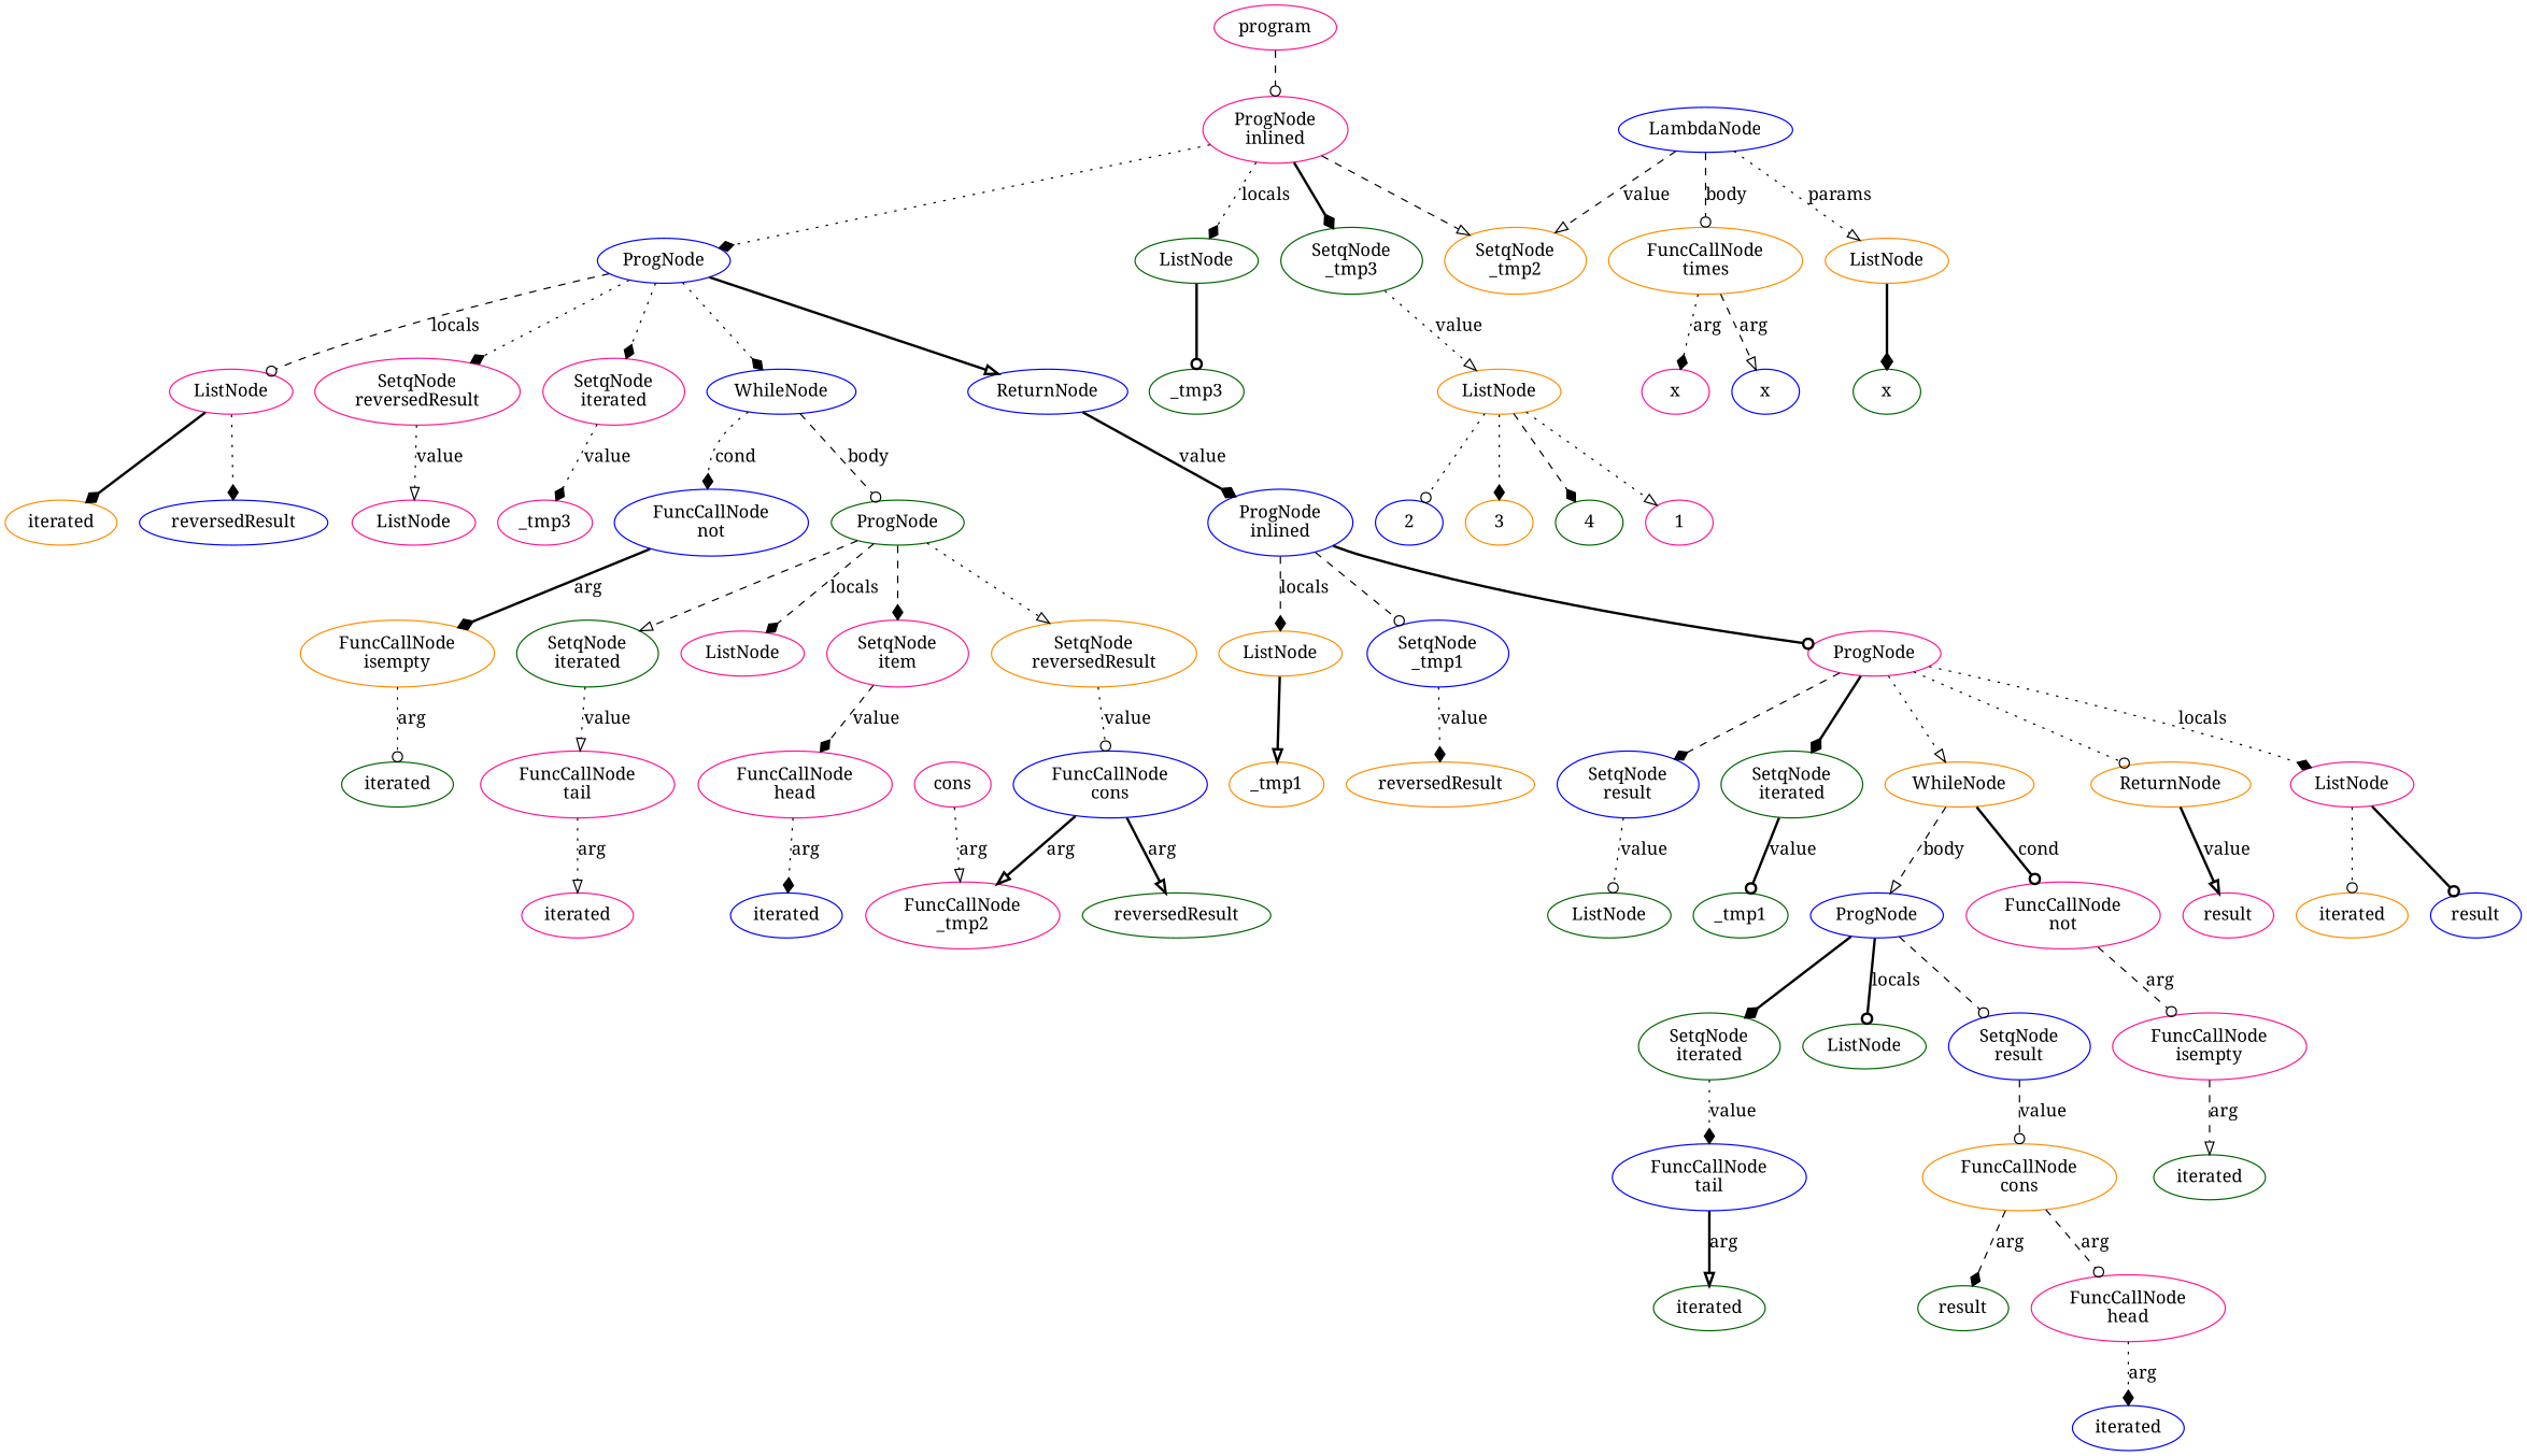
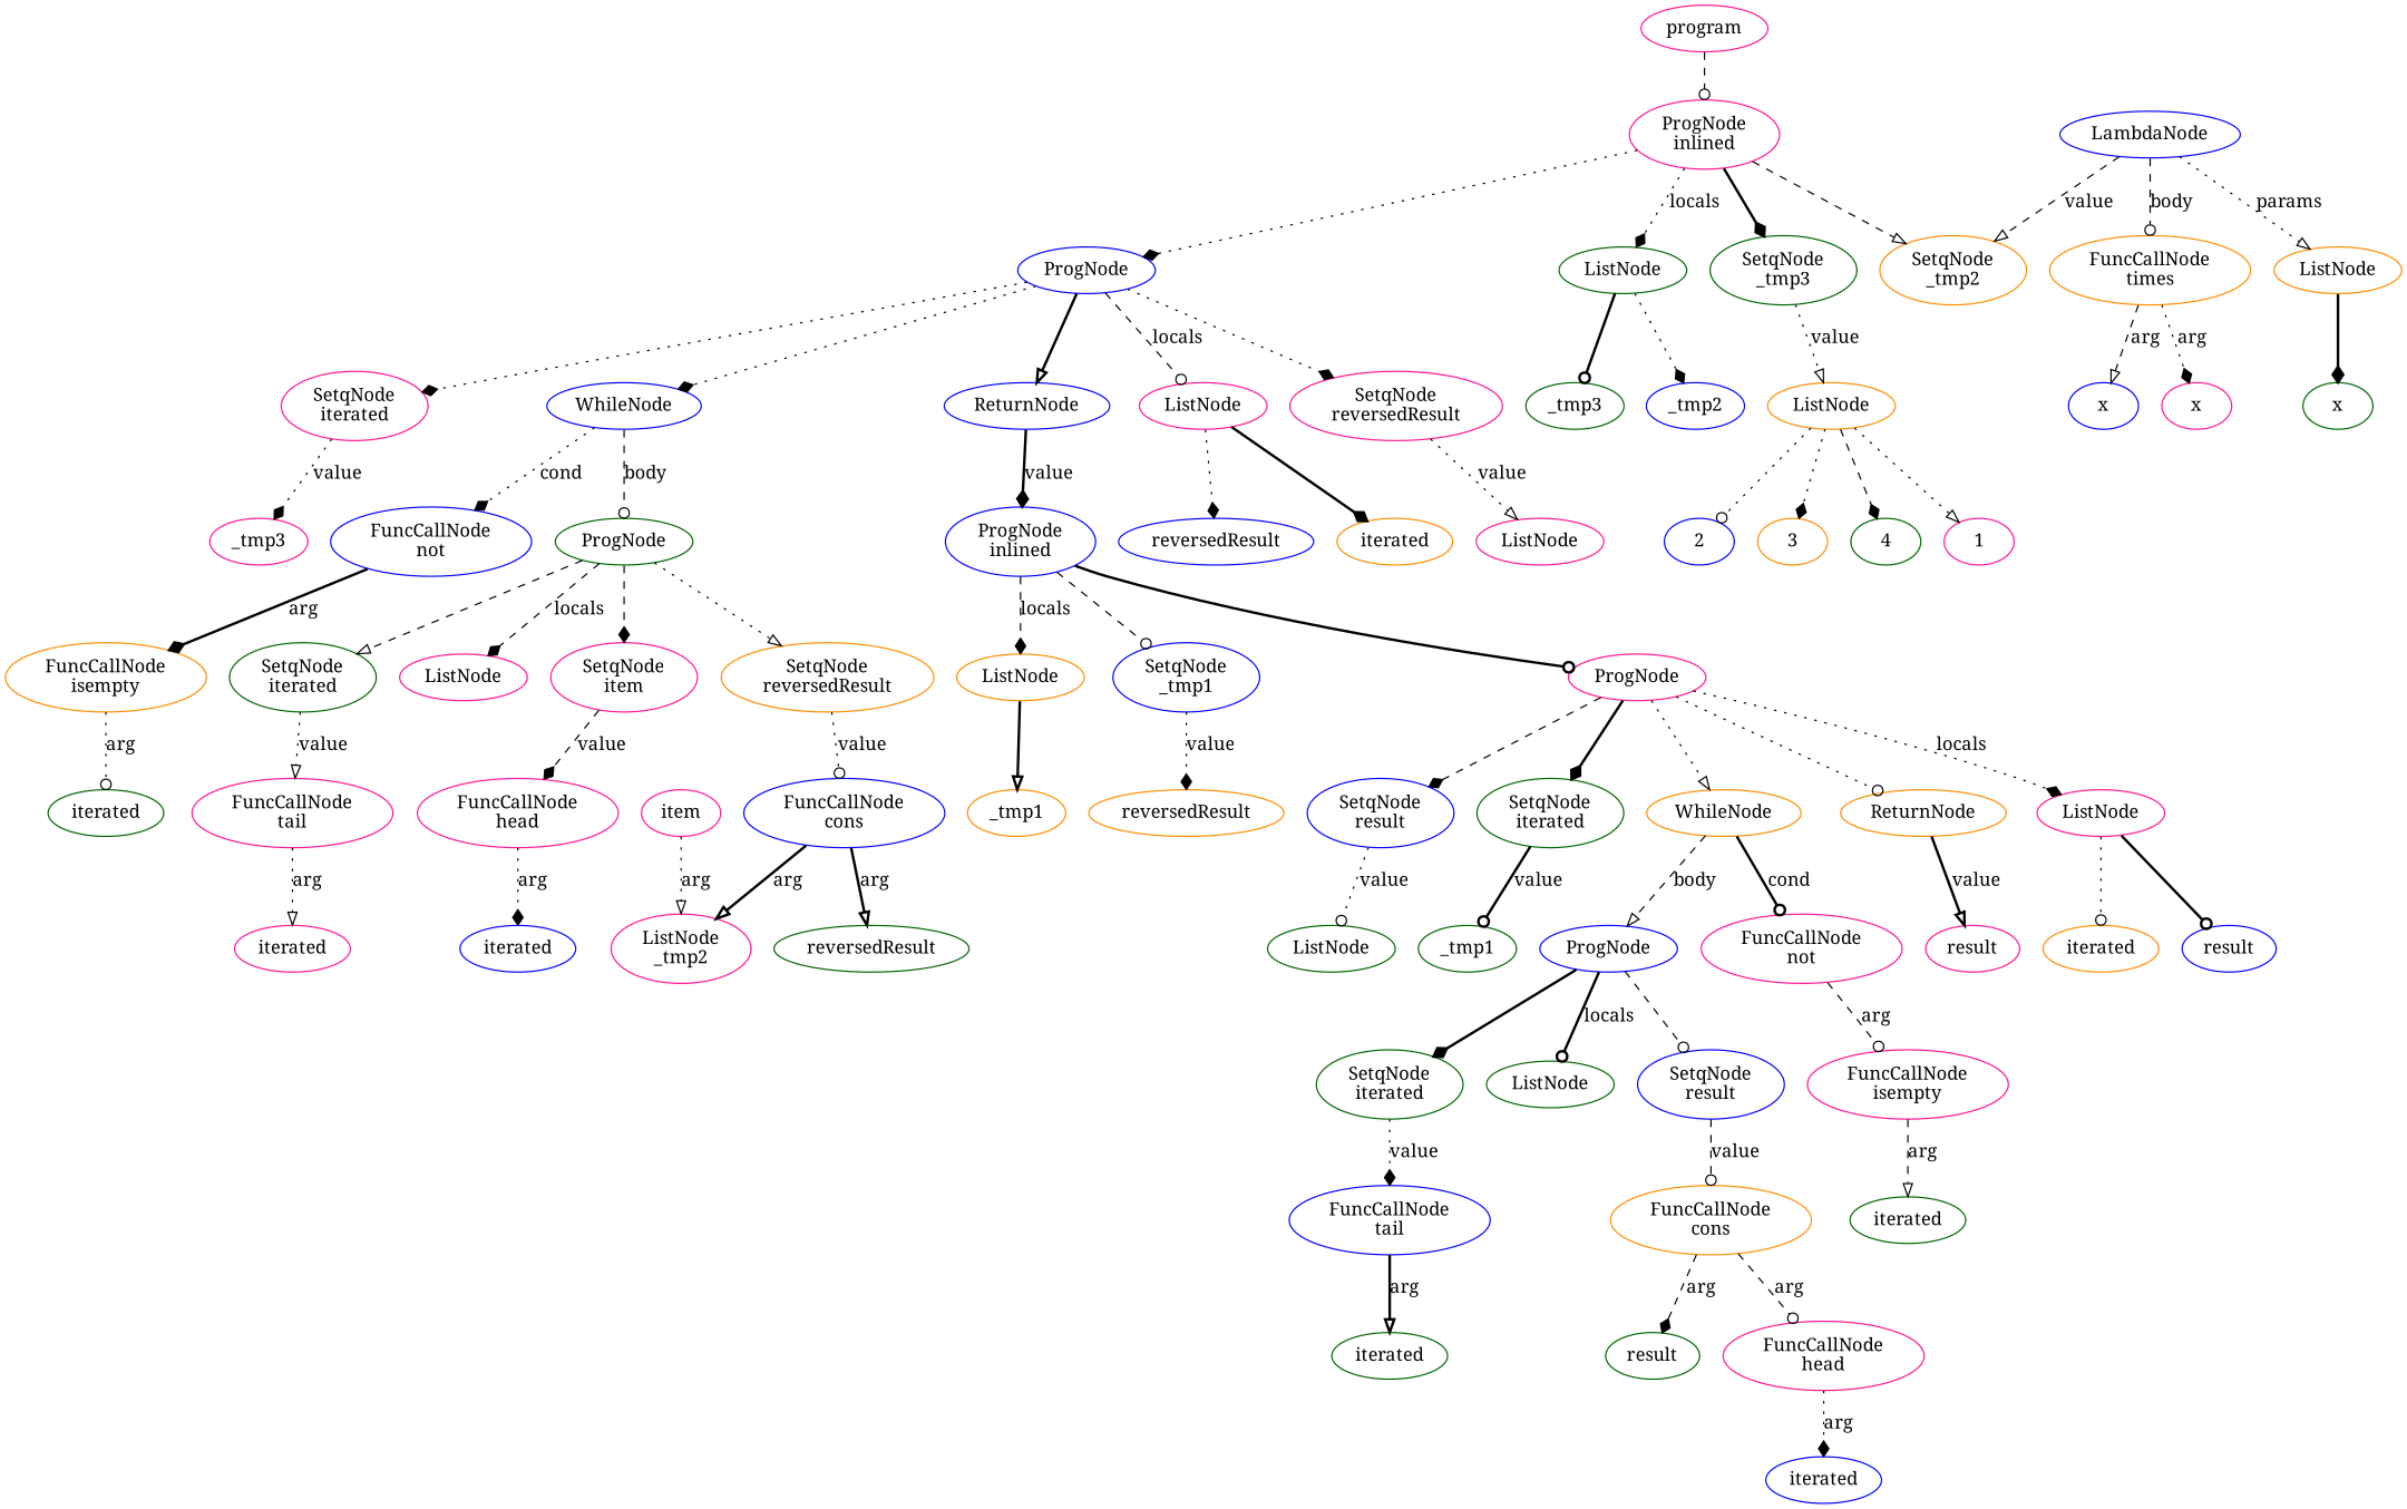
  digraph {
    fontname="Noto Serif"
    node [color=deeppink fontname="Noto Serif"]
    edge [arrowhead=diamond fontname="Noto Serif" style=dotted]
    n1 [label=program]
    n2 [label="ProgNode\ninlined"]
    n3 [color=darkgreen label="ListNode\n"]
    n4 [color=darkorange label="SetqNode\n_tmp2"]
    n5 [color=darkgreen label="SetqNode\n_tmp3"]
    n6 [color=blue label="ProgNode\n"]
+   n7 [color=blue label=_tmp2]
    n8 [color=darkgreen label=_tmp3]
    n9 [color=darkorange label="ListNode\n"]
    n10 [label="ListNode\n"]
    n11 [label="SetqNode\nreversedResult"]
    n12 [label="SetqNode\niterated"]
    n13 [color=blue label="WhileNode\n"]
    n14 [color=blue label="ReturnNode\n"]
    n15 [color=blue label="LambdaNode\n"]
    n16 [color=darkorange label="ListNode\n"]
    n17 [color=darkorange label="FuncCallNode\ntimes"]
    n18 [label=1]
    n19 [color=blue label=2]
    n20 [color=darkorange label=3]
    n21 [color=darkgreen label=4]
    n22 [color=blue label=reversedResult]
    n23 [color=darkorange label=iterated]
    n24 [label="ListNode\n"]
    n25 [label=_tmp3]
    n26 [color=blue label="FuncCallNode\nnot"]
    n27 [color=darkgreen label="ProgNode\n"]
    n28 [color=blue label="ProgNode\ninlined"]
    n29 [color=darkgreen label=x]
    n30 [color=blue label=x]
    n31 [label=x]
    n32 [color=darkorange label="FuncCallNode\nisempty"]
    n33 [label="ListNode\n"]
    n34 [label="SetqNode\nitem"]
    n35 [color=darkorange label="SetqNode\nreversedResult"]
    n36 [color=darkgreen label="SetqNode\niterated"]
    n37 [color=darkorange label="ListNode\n"]
    n38 [color=blue label="SetqNode\n_tmp1"]
    n39 [label="ProgNode\n"]
    n40 [color=darkgreen label=iterated]
    n41 [label="FuncCallNode\nhead"]
    n42 [color=blue label="FuncCallNode\ncons"]
    n43 [label="FuncCallNode\ntail"]
    n44 [color=blue label=iterated]
-   n45 [label="FuncCallNode\n_tmp2"]
+   n45 [label="ListNode\n_tmp2"]
    n46 [color=darkgreen label=reversedResult]
    n47 [label=iterated]
-   n48 [label=cons]
+   n48 [label=item]
    n49 [color=darkorange label=_tmp1]
    n50 [color=darkorange label=reversedResult]
    n51 [label="ListNode\n"]
    n52 [color=blue label="SetqNode\nresult"]
    n53 [color=darkgreen label="SetqNode\niterated"]
    n54 [color=darkorange label="WhileNode\n"]
    n55 [color=darkorange label="ReturnNode\n"]
    n56 [color=blue label=result]
    n57 [color=darkorange label=iterated]
    n58 [color=darkgreen label="ListNode\n"]
    n59 [color=darkgreen label=_tmp1]
    n60 [label="FuncCallNode\nnot"]
    n61 [color=blue label="ProgNode\n"]
    n62 [label=result]
    n63 [label="FuncCallNode\nisempty"]
    n64 [color=darkgreen label="ListNode\n"]
    n65 [color=blue label="SetqNode\nresult"]
    n66 [color=darkgreen label="SetqNode\niterated"]
    n67 [color=darkgreen label=iterated]
    n68 [color=darkorange label="FuncCallNode\ncons"]
    n69 [color=blue label="FuncCallNode\ntail"]
    n70 [label="FuncCallNode\nhead"]
    n71 [color=darkgreen label=result]
    n72 [color=darkgreen label=iterated]
    n73 [color=blue label=iterated]
    n1 -> n2 [arrowhead=odot style=dashed]
    n2 -> n3 [label=locals]
    n2 -> n4 [arrowhead=onormal style=dashed]
    n2 -> n5 [style=bold]
    n2 -> n6
+   n3 -> n7
    n3 -> n8 [arrowhead=odot style=bold]
    n5 -> n9 [arrowhead=onormal label=value]
    n6 -> n10 [arrowhead=odot label=locals style=dashed]
    n6 -> n11
    n6 -> n12
    n6 -> n13
    n6 -> n14 [arrowhead=onormal style=bold]
    n9 -> n18 [arrowhead=onormal]
    n9 -> n19 [arrowhead=odot]
    n9 -> n20
    n9 -> n21 [style=dashed]
    n10 -> n22
    n10 -> n23 [style=bold]
    n11 -> n24 [arrowhead=onormal label=value]
    n12 -> n25 [label=value]
    n13 -> n26 [label=cond]
    n13 -> n27 [arrowhead=odot label=body style=dashed]
    n14 -> n28 [label=value style=bold]
    n15 -> n4 [arrowhead=onormal label=value style=dashed]
    n15 -> n16 [arrowhead=onormal label=params]
    n15 -> n17 [arrowhead=odot label=body style=dashed]
    n16 -> n29 [style=bold]
    n17 -> n30 [arrowhead=onormal label=arg style=dashed]
    n17 -> n31 [label=arg]
    n26 -> n32 [label=arg style=bold]
    n27 -> n33 [label=locals style=dashed]
    n27 -> n34 [style=dashed]
    n27 -> n35 [arrowhead=onormal]
    n27 -> n36 [arrowhead=onormal style=dashed]
    n28 -> n37 [label=locals style=dashed]
    n28 -> n38 [arrowhead=odot style=dashed]
    n28 -> n39 [arrowhead=odot style=bold]
    n32 -> n40 [arrowhead=odot label=arg]
    n34 -> n41 [label=value style=dashed]
    n35 -> n42 [arrowhead=odot label=value]
    n36 -> n43 [arrowhead=onormal label=value]
    n37 -> n49 [arrowhead=onormal style=bold]
    n38 -> n50 [label=value]
    n39 -> n51 [label=locals]
    n39 -> n52 [style=dashed]
    n39 -> n53 [style=bold]
    n39 -> n54 [arrowhead=onormal]
    n39 -> n55 [arrowhead=odot]
    n41 -> n44 [label=arg]
    n42 -> n45 [arrowhead=onormal label=arg style=bold]
    n42 -> n46 [arrowhead=onormal label=arg style=bold]
    n43 -> n47 [arrowhead=onormal label=arg]
    n48 -> n45 [arrowhead=onormal label=arg]
    n51 -> n56 [arrowhead=odot style=bold]
    n51 -> n57 [arrowhead=odot]
    n52 -> n58 [arrowhead=odot label=value]
    n53 -> n59 [arrowhead=odot label=value style=bold]
    n54 -> n60 [arrowhead=odot label=cond style=bold]
    n54 -> n61 [arrowhead=onormal label=body style=dashed]
    n55 -> n62 [arrowhead=onormal label=value style=bold]
    n60 -> n63 [arrowhead=odot label=arg style=dashed]
    n61 -> n64 [arrowhead=odot label=locals style=bold]
    n61 -> n65 [arrowhead=odot style=dashed]
    n61 -> n66 [style=bold]
    n63 -> n67 [arrowhead=onormal label=arg style=dashed]
    n65 -> n68 [arrowhead=odot label=value style=dashed]
    n66 -> n69 [label=value]
    n68 -> n70 [arrowhead=odot label=arg style=dashed]
    n68 -> n71 [label=arg style=dashed]
    n69 -> n72 [arrowhead=onormal label=arg style=bold]
    n70 -> n73 [label=arg]
  }
